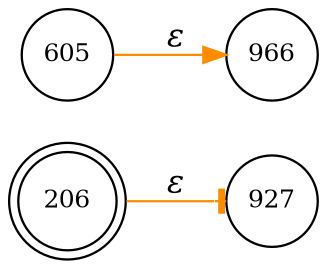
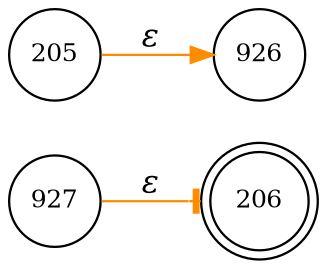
  digraph {
    rankdir=LR
    node [fixedsize=true fontsize=11 shape=circle peripheries=1]
    edge [color=darkorange fontname="Times-Italic"]
    n1 [label=206 shape=doublecircle width=.6 peripheries=""]
-   n2 [label=605 width=.55]
-   n3 [label=966 width=.55]
+   n2 [label=205 width=.55]
+   n3 [label=926 width=.55]
    n4 [label=927 width=.55]
    n2 -> n3 [arrowhead=normal label="&epsilon;"]
-   n1 -> n4 [arrowhead=tee label="&epsilon;"]
+   n4 -> n1 [arrowhead=tee label="&epsilon;"]
  }
